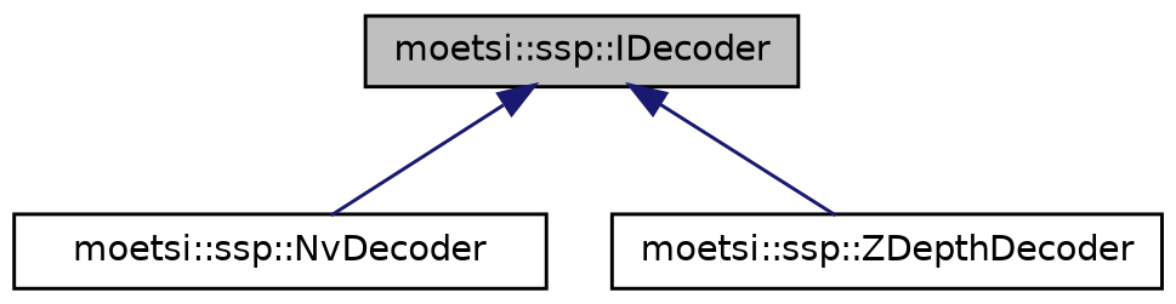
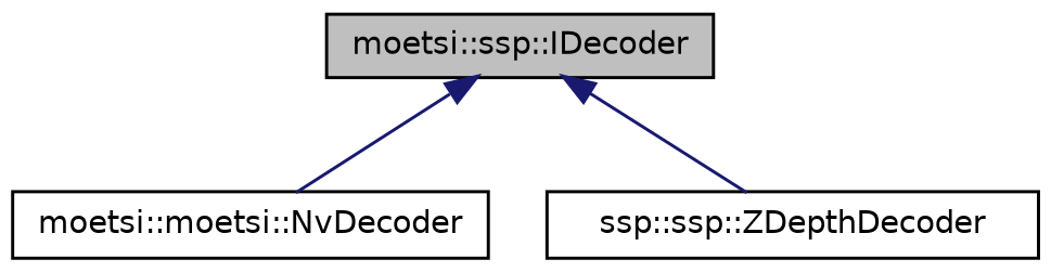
  digraph {
    node [color=black fillcolor=white fontname=Helvetica fontsize=10 shape=record style=filled]
    edge [color=midnightblue dir=back fontname=Helvetica fontsize=10 labelfontname=Helvetica labelfontsize=10 style=solid]
    n1 [fillcolor=grey75 fontcolor=black height=0.2 label="moetsi::ssp::IDecoder" width=0.4]
-   n2 [height=0.2 label="moetsi::ssp::NvDecoder" width=0.4]
-   n3 [height=0.2 label="moetsi::ssp::ZDepthDecoder" width=0.4]
+   n2 [height=0.2 label="moetsi::moetsi::NvDecoder" width=0.4]
+   n3 [height=0.2 label="ssp::ssp::ZDepthDecoder" width=0.4]
    n1 -> n2
    n1 -> n3
  }
